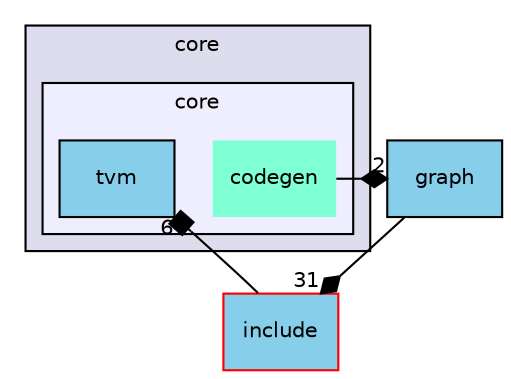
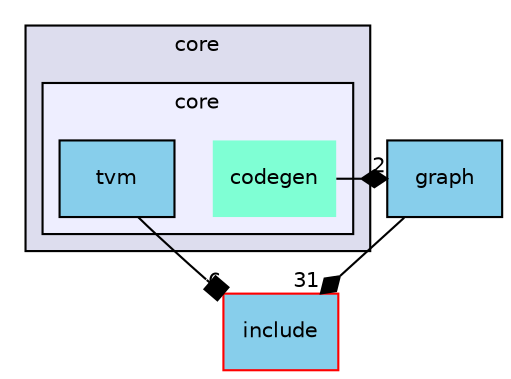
  digraph {
    compound=true
    node [fillcolor=skyblue fontname=Helvetica fontsize=10 shape=box style=filled]
    edge [arrowhead=diamond labeldistance=1.5 labelfontname=Helvetica labelfontsize=10]
    n1 [fillcolor=aquamarine label=codegen shape=plaintext]
    n2 [color=black label=tvm]
    n3 [label="graph"]
    n4 [color=red label=include]
    subgraph cluster_1 {
      bgcolor="#ddddee"
      fontname=Helvetica
      fontsize=10
      label=core
      pencolor=black
      subgraph cluster_2 {
        bgcolor="#eeeeff"
        fontname=Helvetica
        fontsize=10
        label=core
        pencolor=black
        n1
        n2
      }
    }
    n1 -> n3 [headlabel=2]
-   n4 -> n2 [arrowhead=box headlabel=6]
+   n2 -> n4 [arrowhead=box headlabel=6]
    n3 -> n4 [headlabel=31]
  }
